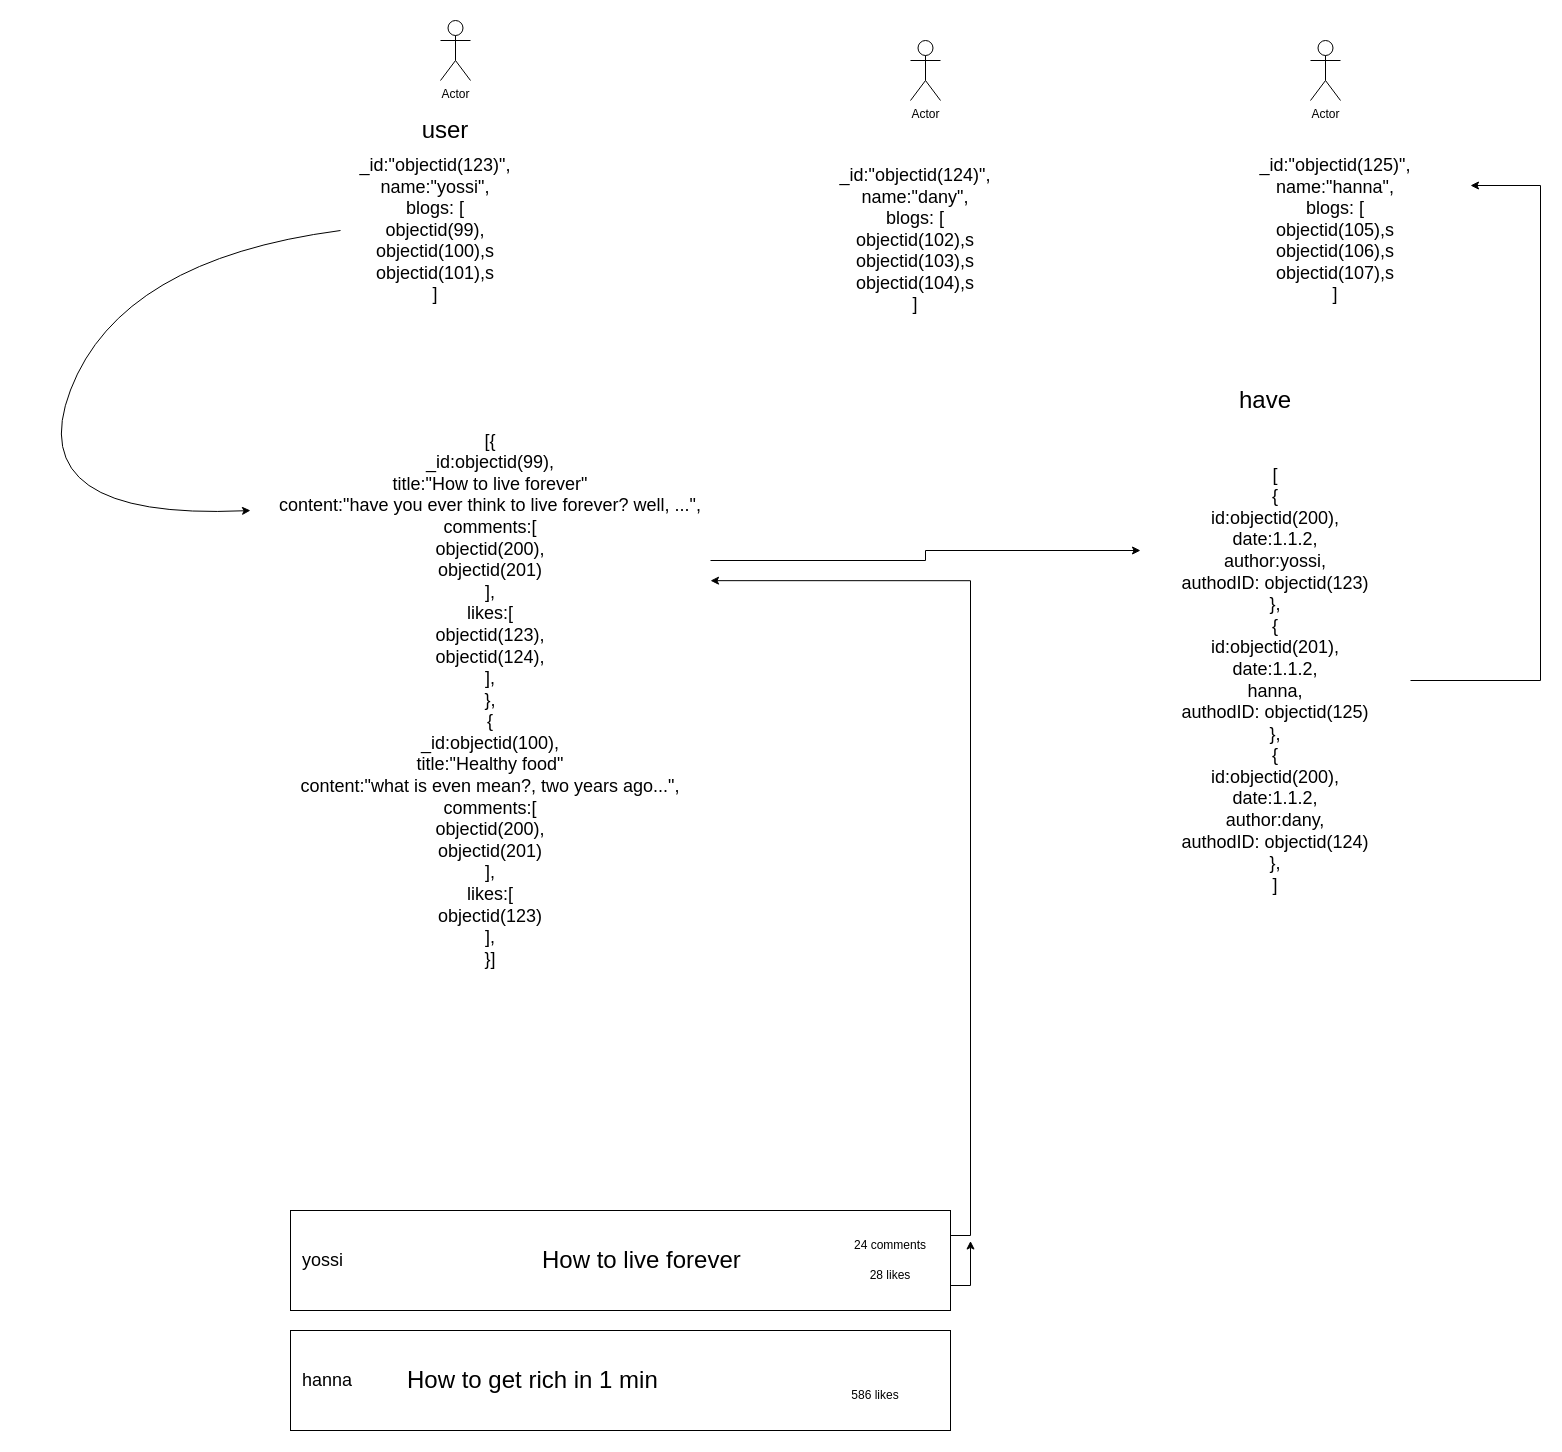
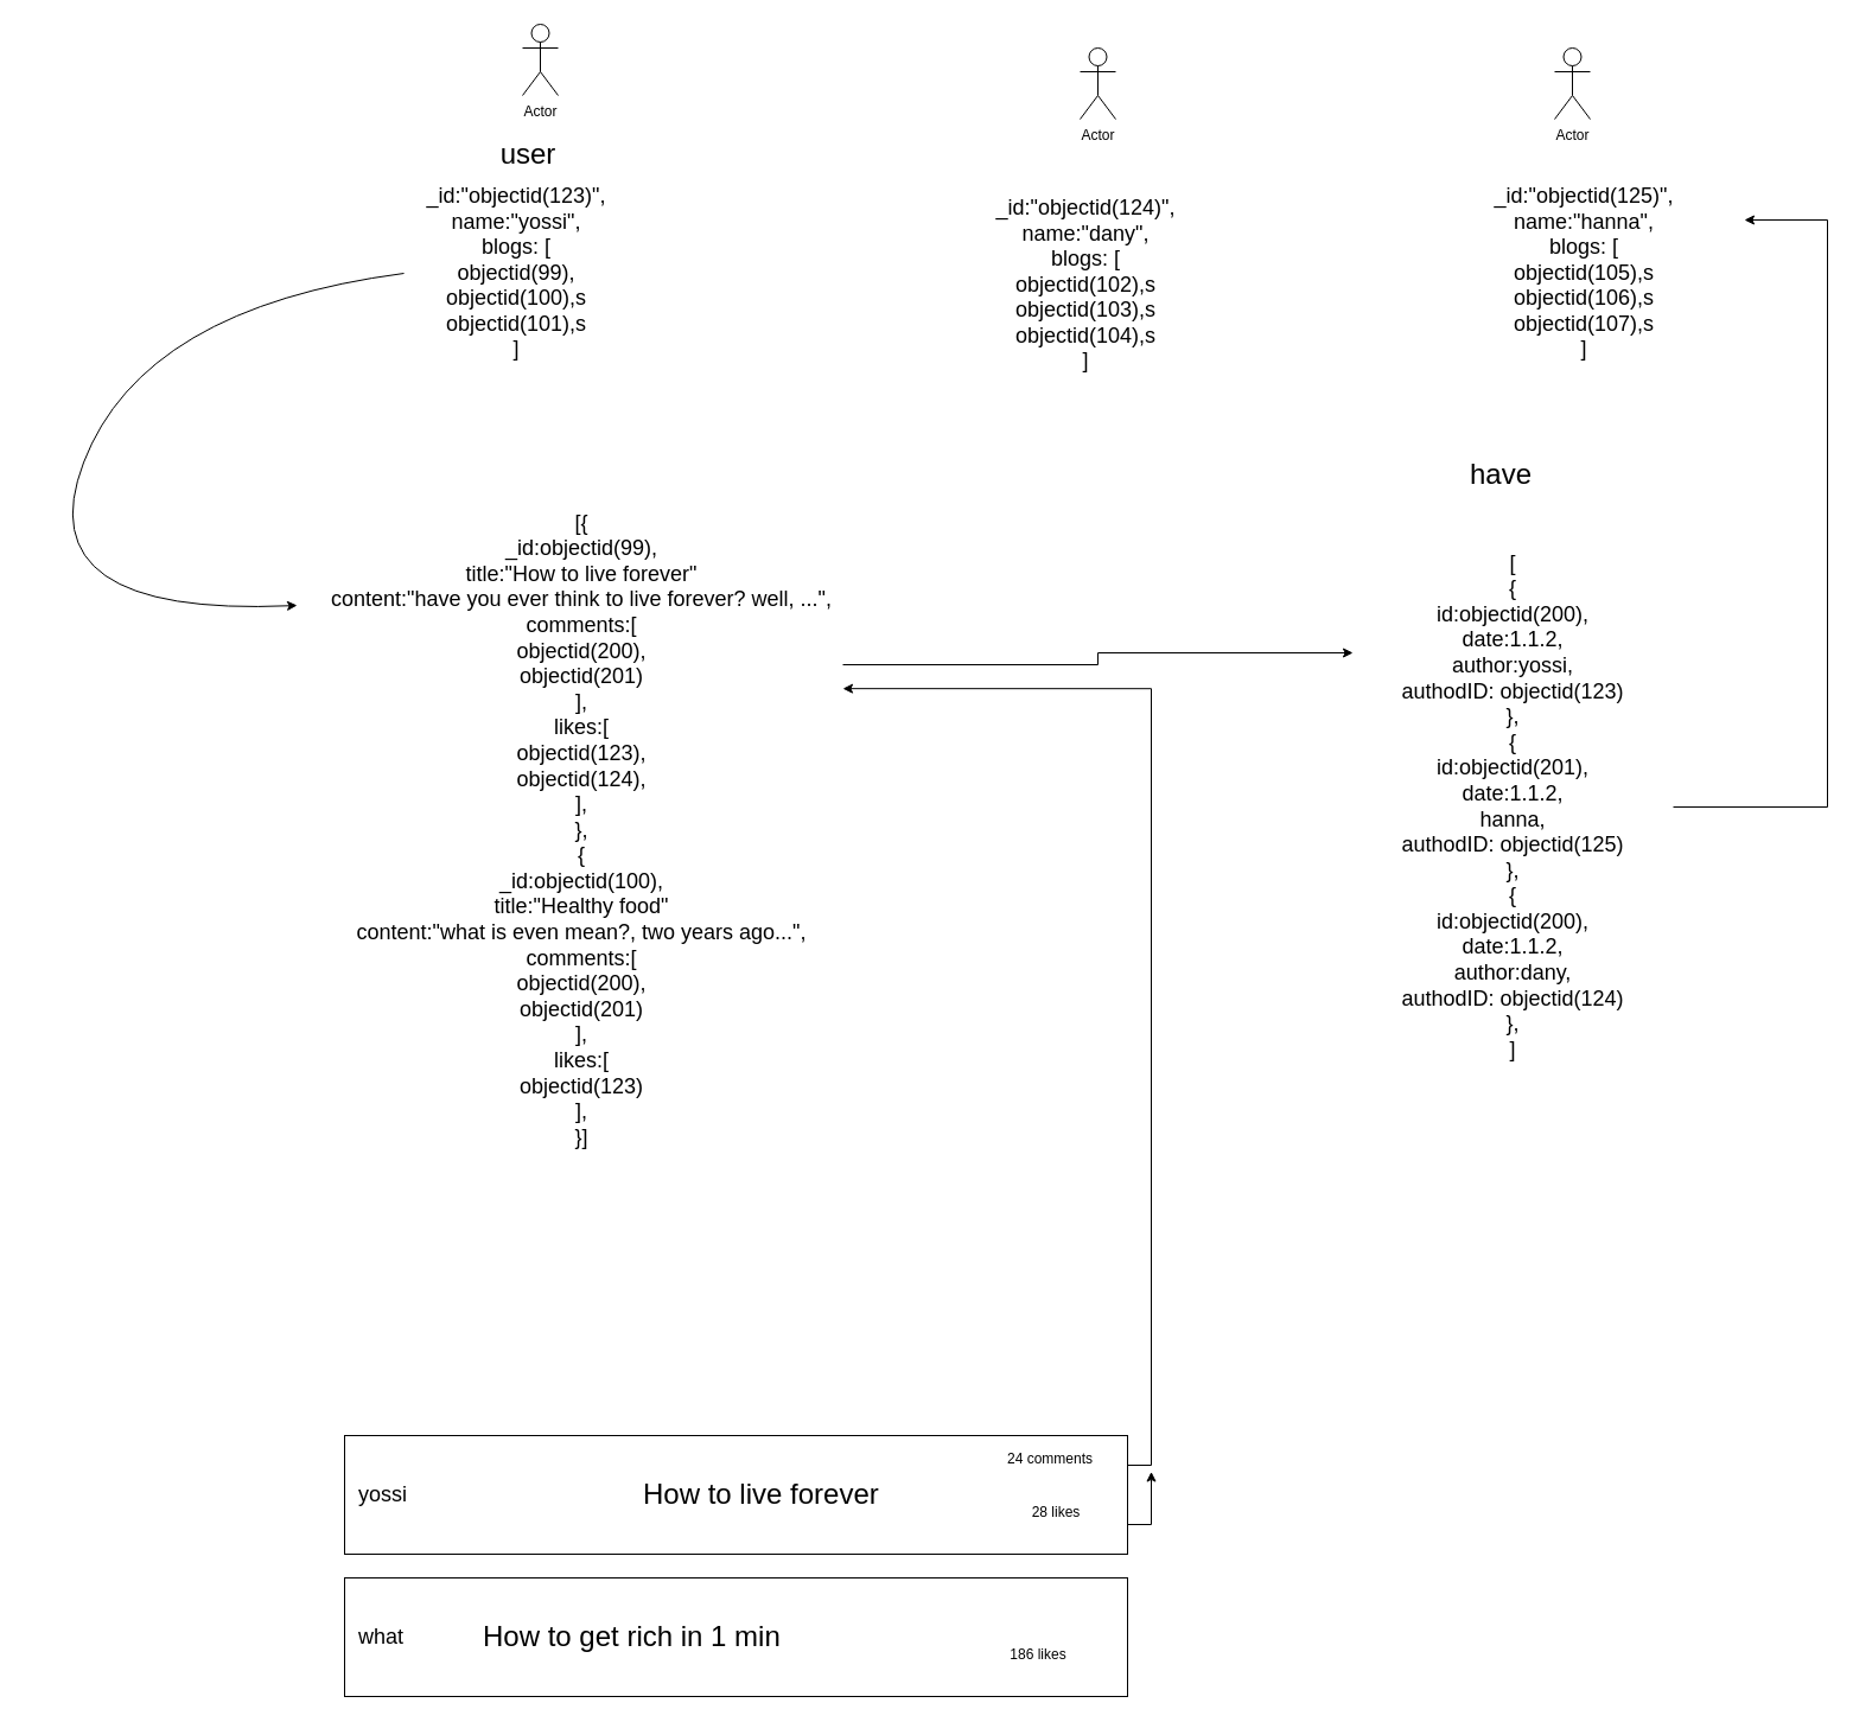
  <mxCell id="0" />
  <mxCell id="1" parent="0" />
  <mxCell id="2" value="Actor" style="shape=umlActor;verticalLabelPosition=bottom;verticalAlign=top;html=1;outlineConnect=0;" vertex="1" parent="1"><mxGeometry x="440" y="20" width="30" height="60" as="geometry" /></mxCell>
  <mxCell id="3" value="Actor" style="shape=umlActor;verticalLabelPosition=bottom;verticalAlign=top;html=1;outlineConnect=0;" vertex="1" parent="1"><mxGeometry x="910" y="40" width="30" height="60" as="geometry" /></mxCell>
  <mxCell id="4" value="Actor" style="shape=umlActor;verticalLabelPosition=bottom;verticalAlign=top;html=1;outlineConnect=0;" vertex="1" parent="1"><mxGeometry x="1310" y="40" width="30" height="60" as="geometry" /></mxCell>
  <mxCell id="5" value="&lt;span style=&quot;font-size: 18px&quot;&gt;_id:&quot;objectid(123)&quot;,&lt;br&gt;name:&quot;yossi&quot;,&lt;br&gt;blogs: [&lt;br&gt;&lt;/span&gt;&lt;span style=&quot;font-size: 18px&quot;&gt;objectid(99),&lt;/span&gt;&lt;span style=&quot;font-size: 18px&quot;&gt;&lt;br&gt;&lt;div style=&quot;direction: rtl&quot;&gt;objectid(100),s&lt;/div&gt;&lt;div style=&quot;direction: rtl&quot;&gt;objectid(101),s&lt;/div&gt;]&lt;br&gt;&lt;/span&gt;" style="text;html=1;strokeColor=none;fillColor=none;align=center;verticalAlign=middle;whiteSpace=wrap;rounded=0;" vertex="1" parent="1"><mxGeometry x="360" y="130" width="150" height="200" as="geometry" /></mxCell>
  <mxCell id="6" style="edgeStyle=orthogonalEdgeStyle;rounded=0;orthogonalLoop=1;jettySize=auto;html=1;exitX=1;exitY=0.25;exitDx=0;exitDy=0;entryX=0;entryY=0.25;entryDx=0;entryDy=0;" edge="1" parent="1" source="7" target="24"><mxGeometry relative="1" as="geometry" /></mxCell>
  <mxCell id="7" value="&lt;font&gt;&lt;font style=&quot;font-size: 18px&quot;&gt;&lt;font&gt;[{&lt;br&gt;_id:objectid(99),&lt;br&gt;title:&quot;How to live forever&quot;&lt;br&gt;content:&quot;have you ever think to live forever? well, ...&quot;,&lt;br&gt;comments:[&lt;br&gt;objectid(200),&lt;br&gt;objectid(201)&lt;br&gt;],&lt;br&gt;likes:[&lt;br&gt;objectid(123),&lt;br&gt;objectid(124),&lt;br&gt;],&lt;br&gt;},&lt;br&gt;&lt;/font&gt;{&lt;br&gt;_id:objectid(100),&lt;br&gt;title:&quot;Healthy food&quot;&lt;br&gt;content:&quot;what is even mean?, two years ago...&quot;,&lt;br&gt;&lt;font&gt;comments:[&lt;br&gt;objectid(200),&lt;br&gt;objectid(201)&lt;br&gt;],&lt;br&gt;&lt;/font&gt;likes:[&lt;br&gt;objectid(123)&lt;br&gt;],&lt;br&gt;}]&lt;/font&gt;&lt;br&gt;&lt;/font&gt;" style="text;html=1;strokeColor=none;fillColor=none;align=center;verticalAlign=middle;whiteSpace=wrap;rounded=0;" vertex="1" parent="1"><mxGeometry x="270" y="420" width="440" height="560" as="geometry" /></mxCell>
  <mxCell id="8" value="&lt;font style=&quot;font-size: 24px&quot;&gt;user&lt;/font&gt;" style="text;html=1;strokeColor=none;fillColor=none;align=center;verticalAlign=middle;whiteSpace=wrap;rounded=0;" vertex="1" parent="1"><mxGeometry x="395" y="110" width="100" height="40" as="geometry" /></mxCell>
  <mxCell id="9" style="edgeStyle=orthogonalEdgeStyle;rounded=0;orthogonalLoop=1;jettySize=auto;html=1;exitX=1;exitY=0.25;exitDx=0;exitDy=0;entryX=1;entryY=0.286;entryDx=0;entryDy=0;entryPerimeter=0;" edge="1" parent="1" source="11" target="7"><mxGeometry relative="1" as="geometry" /></mxCell>
  <mxCell id="10" style="edgeStyle=orthogonalEdgeStyle;rounded=0;orthogonalLoop=1;jettySize=auto;html=1;exitX=1;exitY=0.75;exitDx=0;exitDy=0;" edge="1" parent="1" source="11"><mxGeometry relative="1" as="geometry"><mxPoint x="970" y="1240" as="targetPoint" /></mxGeometry></mxCell>
  <mxCell id="11" value="" style="rounded=0;whiteSpace=wrap;html=1;" vertex="1" parent="1"><mxGeometry x="290" y="1210" width="660" height="100" as="geometry" /></mxCell>
  <mxCell id="12" value="&lt;font style=&quot;font-size: 18px&quot;&gt;yossi&lt;/font&gt;" style="text;html=1;strokeColor=none;fillColor=none;align=left;verticalAlign=middle;whiteSpace=wrap;rounded=0;" vertex="1" parent="1"><mxGeometry x="300" y="1220" width="50" height="80" as="geometry" /></mxCell>
  <mxCell id="13" value="&lt;font style=&quot;font-size: 24px&quot;&gt;How to live forever&lt;/font&gt;" style="text;html=1;strokeColor=none;fillColor=none;align=left;verticalAlign=middle;whiteSpace=wrap;rounded=0;" vertex="1" parent="1"><mxGeometry x="540" y="1220" width="210" height="80" as="geometry" /></mxCell>
- <mxCell id="14" value="24 comments" style="text;html=1;strokeColor=none;fillColor=none;align=center;verticalAlign=middle;whiteSpace=wrap;rounded=0;" vertex="1" parent="1"><mxGeometry x="850" y="1230" width="80" height="30" as="geometry" /></mxCell>
+ <mxCell id="14" value="24 comments" style="text;html=1;strokeColor=none;fillColor=none;align=center;verticalAlign=middle;whiteSpace=wrap;rounded=0;" vertex="1" parent="1"><mxGeometry x="845" y="1215" width="80" height="30" as="geometry" /></mxCell>
  <mxCell id="15" value="28 likes" style="text;html=1;strokeColor=none;fillColor=none;align=center;verticalAlign=middle;whiteSpace=wrap;rounded=0;" vertex="1" parent="1"><mxGeometry x="850" y="1260" width="80" height="30" as="geometry" /></mxCell>
  <mxCell id="16" value="" style="rounded=0;whiteSpace=wrap;html=1;" vertex="1" parent="1"><mxGeometry x="290" y="1330" width="660" height="100" as="geometry" /></mxCell>
- <mxCell id="17" value="&lt;font style=&quot;font-size: 18px&quot;&gt;hanna&lt;/font&gt;" style="text;html=1;strokeColor=none;fillColor=none;align=left;verticalAlign=middle;whiteSpace=wrap;rounded=0;" vertex="1" parent="1"><mxGeometry x="300" y="1340" width="60" height="80" as="geometry" /></mxCell>
+ <mxCell id="17" value="&lt;font style=&quot;font-size: 18px&quot;&gt;what&lt;/font&gt;" style="text;html=1;strokeColor=none;fillColor=none;align=left;verticalAlign=middle;whiteSpace=wrap;rounded=0;" vertex="1" parent="1"><mxGeometry x="300" y="1340" width="60" height="80" as="geometry" /></mxCell>
  <mxCell id="18" value="&lt;font style=&quot;font-size: 24px&quot;&gt;How to get rich in 1 min&lt;/font&gt;" style="text;html=1;strokeColor=none;fillColor=none;align=left;verticalAlign=middle;whiteSpace=wrap;rounded=0;" vertex="1" parent="1"><mxGeometry x="405" y="1340" width="270" height="80" as="geometry" /></mxCell>
- <mxCell id="19" value="586 likes" style="text;html=1;strokeColor=none;fillColor=none;align=center;verticalAlign=middle;whiteSpace=wrap;rounded=0;" vertex="1" parent="1"><mxGeometry x="820" y="1380" width="110" height="30" as="geometry" /></mxCell>
+ <mxCell id="19" value="186 likes" style="text;html=1;strokeColor=none;fillColor=none;align=center;verticalAlign=middle;whiteSpace=wrap;rounded=0;" vertex="1" parent="1"><mxGeometry x="820" y="1380" width="110" height="30" as="geometry" /></mxCell>
  <mxCell id="20" value="&lt;span style=&quot;font-size: 18px&quot;&gt;_id:&quot;objectid(124)&quot;,&lt;br&gt;name:&quot;dany&quot;,&lt;br&gt;blogs: [&lt;br&gt;&lt;div style=&quot;direction: rtl&quot;&gt;objectid(102),s&lt;/div&gt;&lt;div style=&quot;direction: rtl&quot;&gt;objectid(103),s&lt;/div&gt;&lt;div style=&quot;direction: rtl&quot;&gt;objectid(104),s&lt;/div&gt;]&lt;br&gt;&lt;/span&gt;" style="text;html=1;strokeColor=none;fillColor=none;align=center;verticalAlign=middle;whiteSpace=wrap;rounded=0;" vertex="1" parent="1"><mxGeometry x="780" y="140" width="270" height="200" as="geometry" /></mxCell>
  <mxCell id="21" style="edgeStyle=orthogonalEdgeStyle;rounded=0;orthogonalLoop=1;jettySize=auto;html=1;exitX=1;exitY=0.5;exitDx=0;exitDy=0;entryX=1;entryY=0.25;entryDx=0;entryDy=0;" edge="1" parent="1" source="24" target="22"><mxGeometry relative="1" as="geometry"><Array as="points"><mxPoint x="1540" y="680" /><mxPoint x="1540" y="185" /></Array></mxGeometry></mxCell>
  <mxCell id="22" value="&lt;span style=&quot;font-size: 18px&quot;&gt;_id:&quot;objectid(125)&quot;,&lt;br&gt;name:&quot;hanna&quot;,&lt;br&gt;blogs: [&lt;br&gt;&lt;div style=&quot;direction: rtl&quot;&gt;objectid(105),s&lt;/div&gt;&lt;div style=&quot;direction: rtl&quot;&gt;objectid(106),s&lt;/div&gt;&lt;div style=&quot;direction: rtl&quot;&gt;objectid(107),s&lt;/div&gt;]&lt;br&gt;&lt;/span&gt;" style="text;html=1;strokeColor=none;fillColor=none;align=center;verticalAlign=middle;whiteSpace=wrap;rounded=0;" vertex="1" parent="1"><mxGeometry x="1200" y="140" width="270" height="180" as="geometry" /></mxCell>
  <mxCell id="23" value="&lt;font style=&quot;font-size: 24px&quot;&gt;have&lt;/font&gt;" style="text;html=1;strokeColor=none;fillColor=none;align=center;verticalAlign=middle;whiteSpace=wrap;rounded=0;" vertex="1" parent="1"><mxGeometry x="1190" y="380" width="150" height="40" as="geometry" /></mxCell>
  <mxCell id="24" value="&lt;font style=&quot;font-size: 18px&quot;&gt;[&lt;br&gt;{&lt;br&gt;id:objectid(200),&lt;br&gt;date:1.1.2,&lt;br&gt;author:yossi,&lt;br&gt;authodID: objectid(123)&lt;br&gt;},&lt;br&gt;{&lt;br&gt;id:objectid(201),&lt;br&gt;date:1.1.2,&lt;br&gt;hanna,&lt;br&gt;authodID: objectid(125)&lt;br&gt;},&lt;br&gt;{&lt;br&gt;id:objectid(200),&lt;br&gt;date:1.1.2,&lt;br&gt;author:dany,&lt;br&gt;authodID: objectid(124)&lt;br&gt;},&lt;br&gt;]&lt;/font&gt;" style="text;html=1;strokeColor=none;fillColor=none;align=center;verticalAlign=middle;whiteSpace=wrap;rounded=0;" vertex="1" parent="1"><mxGeometry x="1140" y="420" width="270" height="520" as="geometry" /></mxCell>
  <mxCell id="25" value="" style="curved=1;endArrow=classic;html=1;" edge="1" parent="1"><mxGeometry width="50" height="50" relative="1" as="geometry"><mxPoint x="340" y="230" as="sourcePoint" /><mxPoint x="250" y="510" as="targetPoint" /><Array as="points"><mxPoint x="120" y="259" /><mxPoint x="20" y="520" /></Array></mxGeometry></mxCell>
